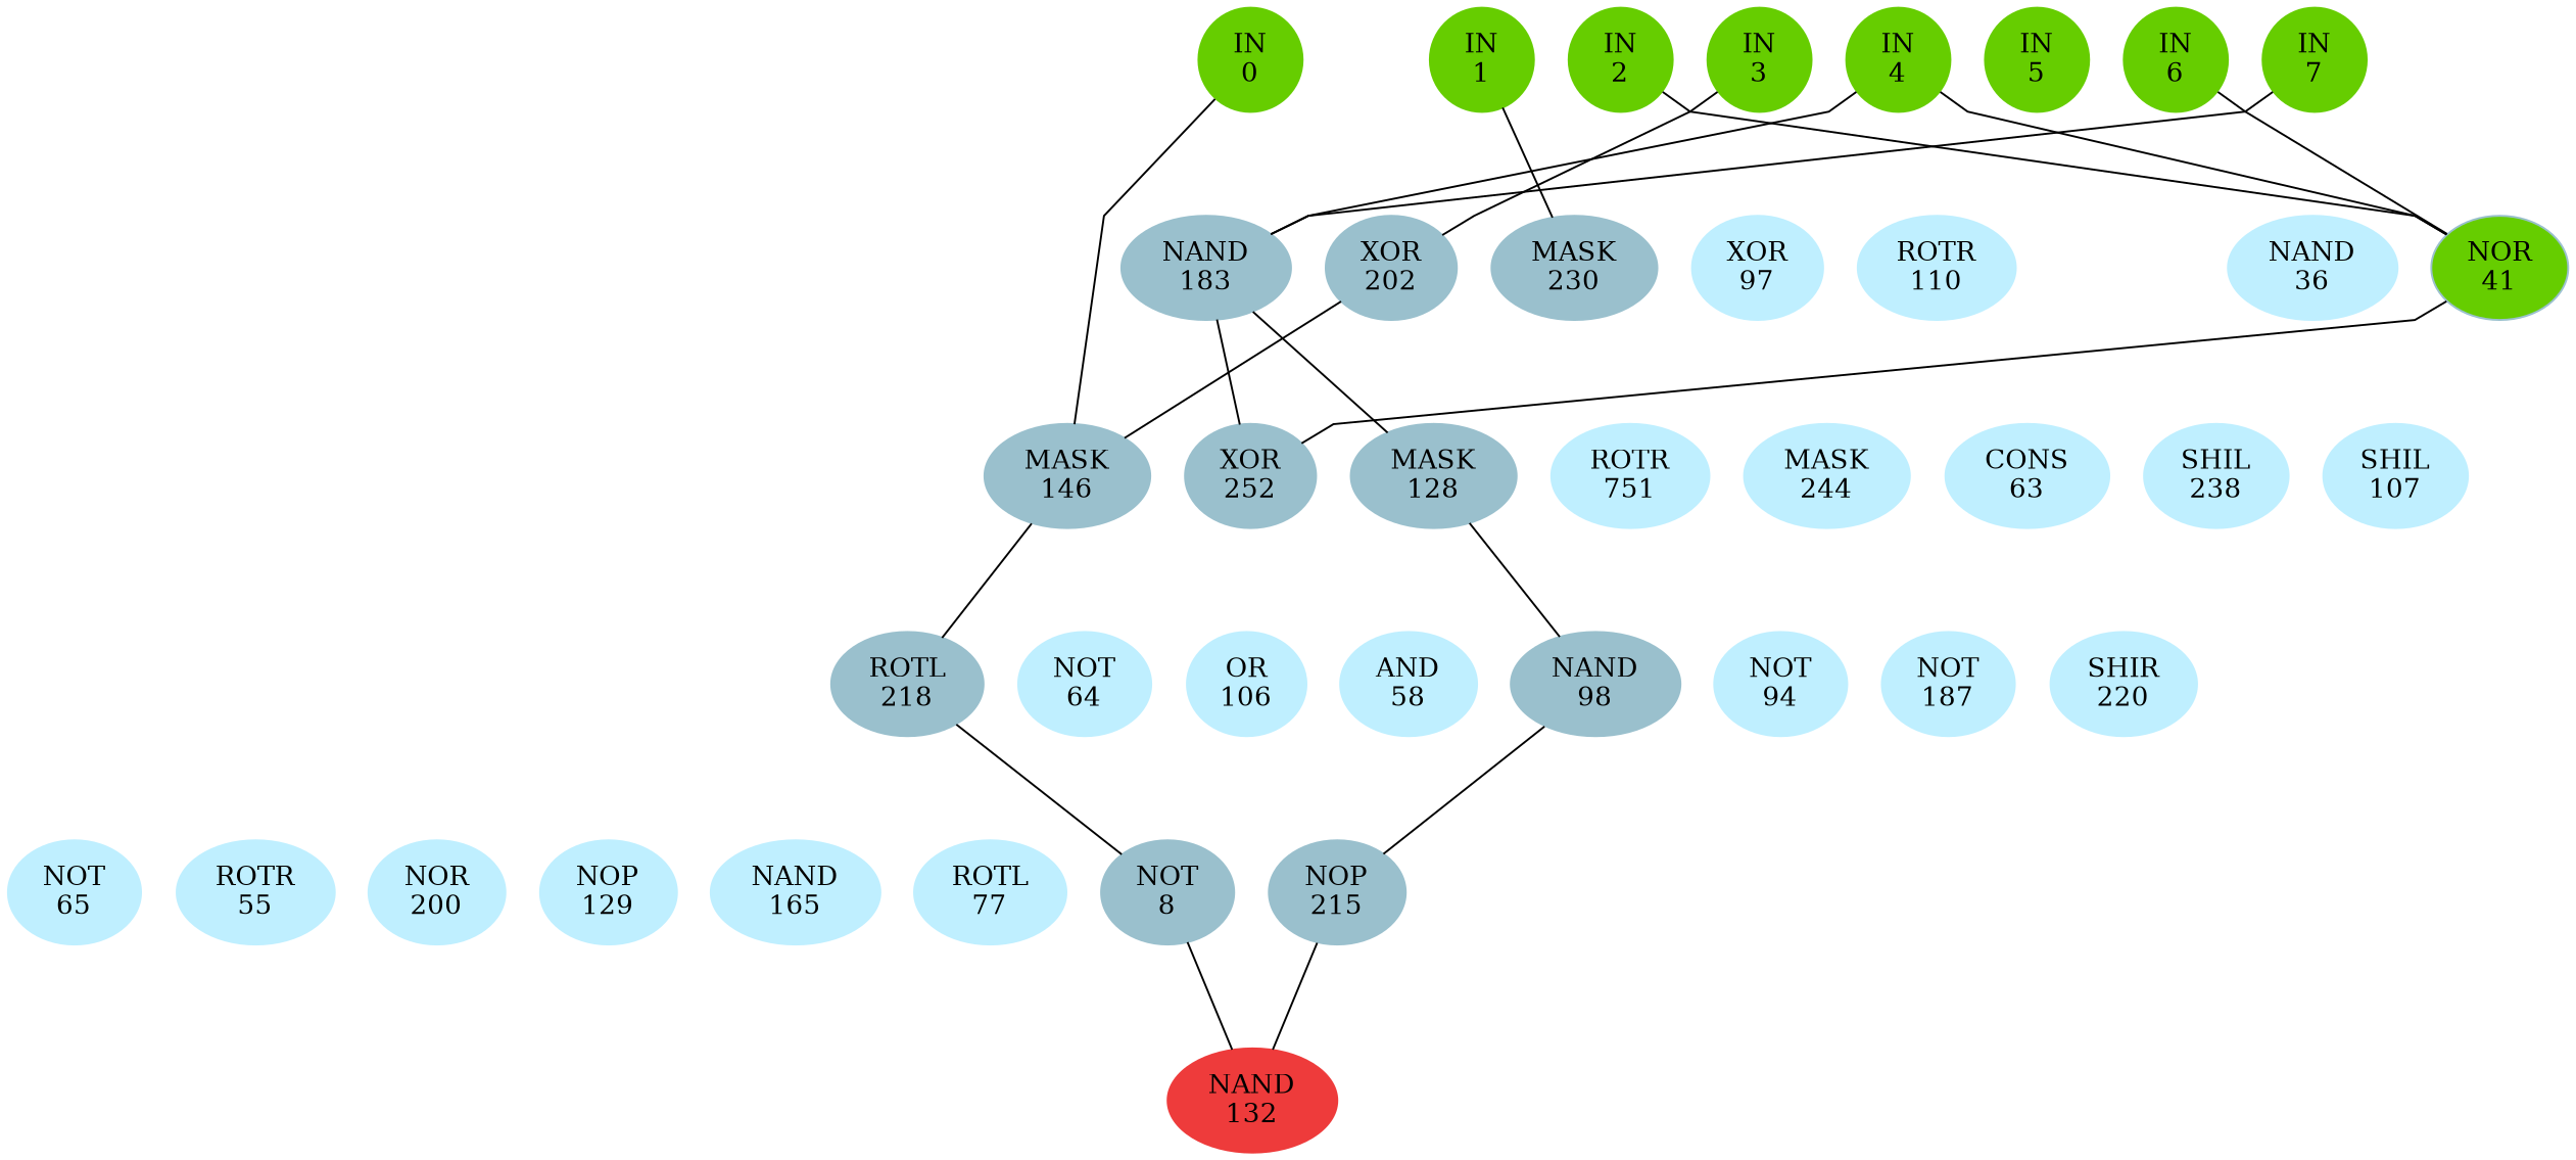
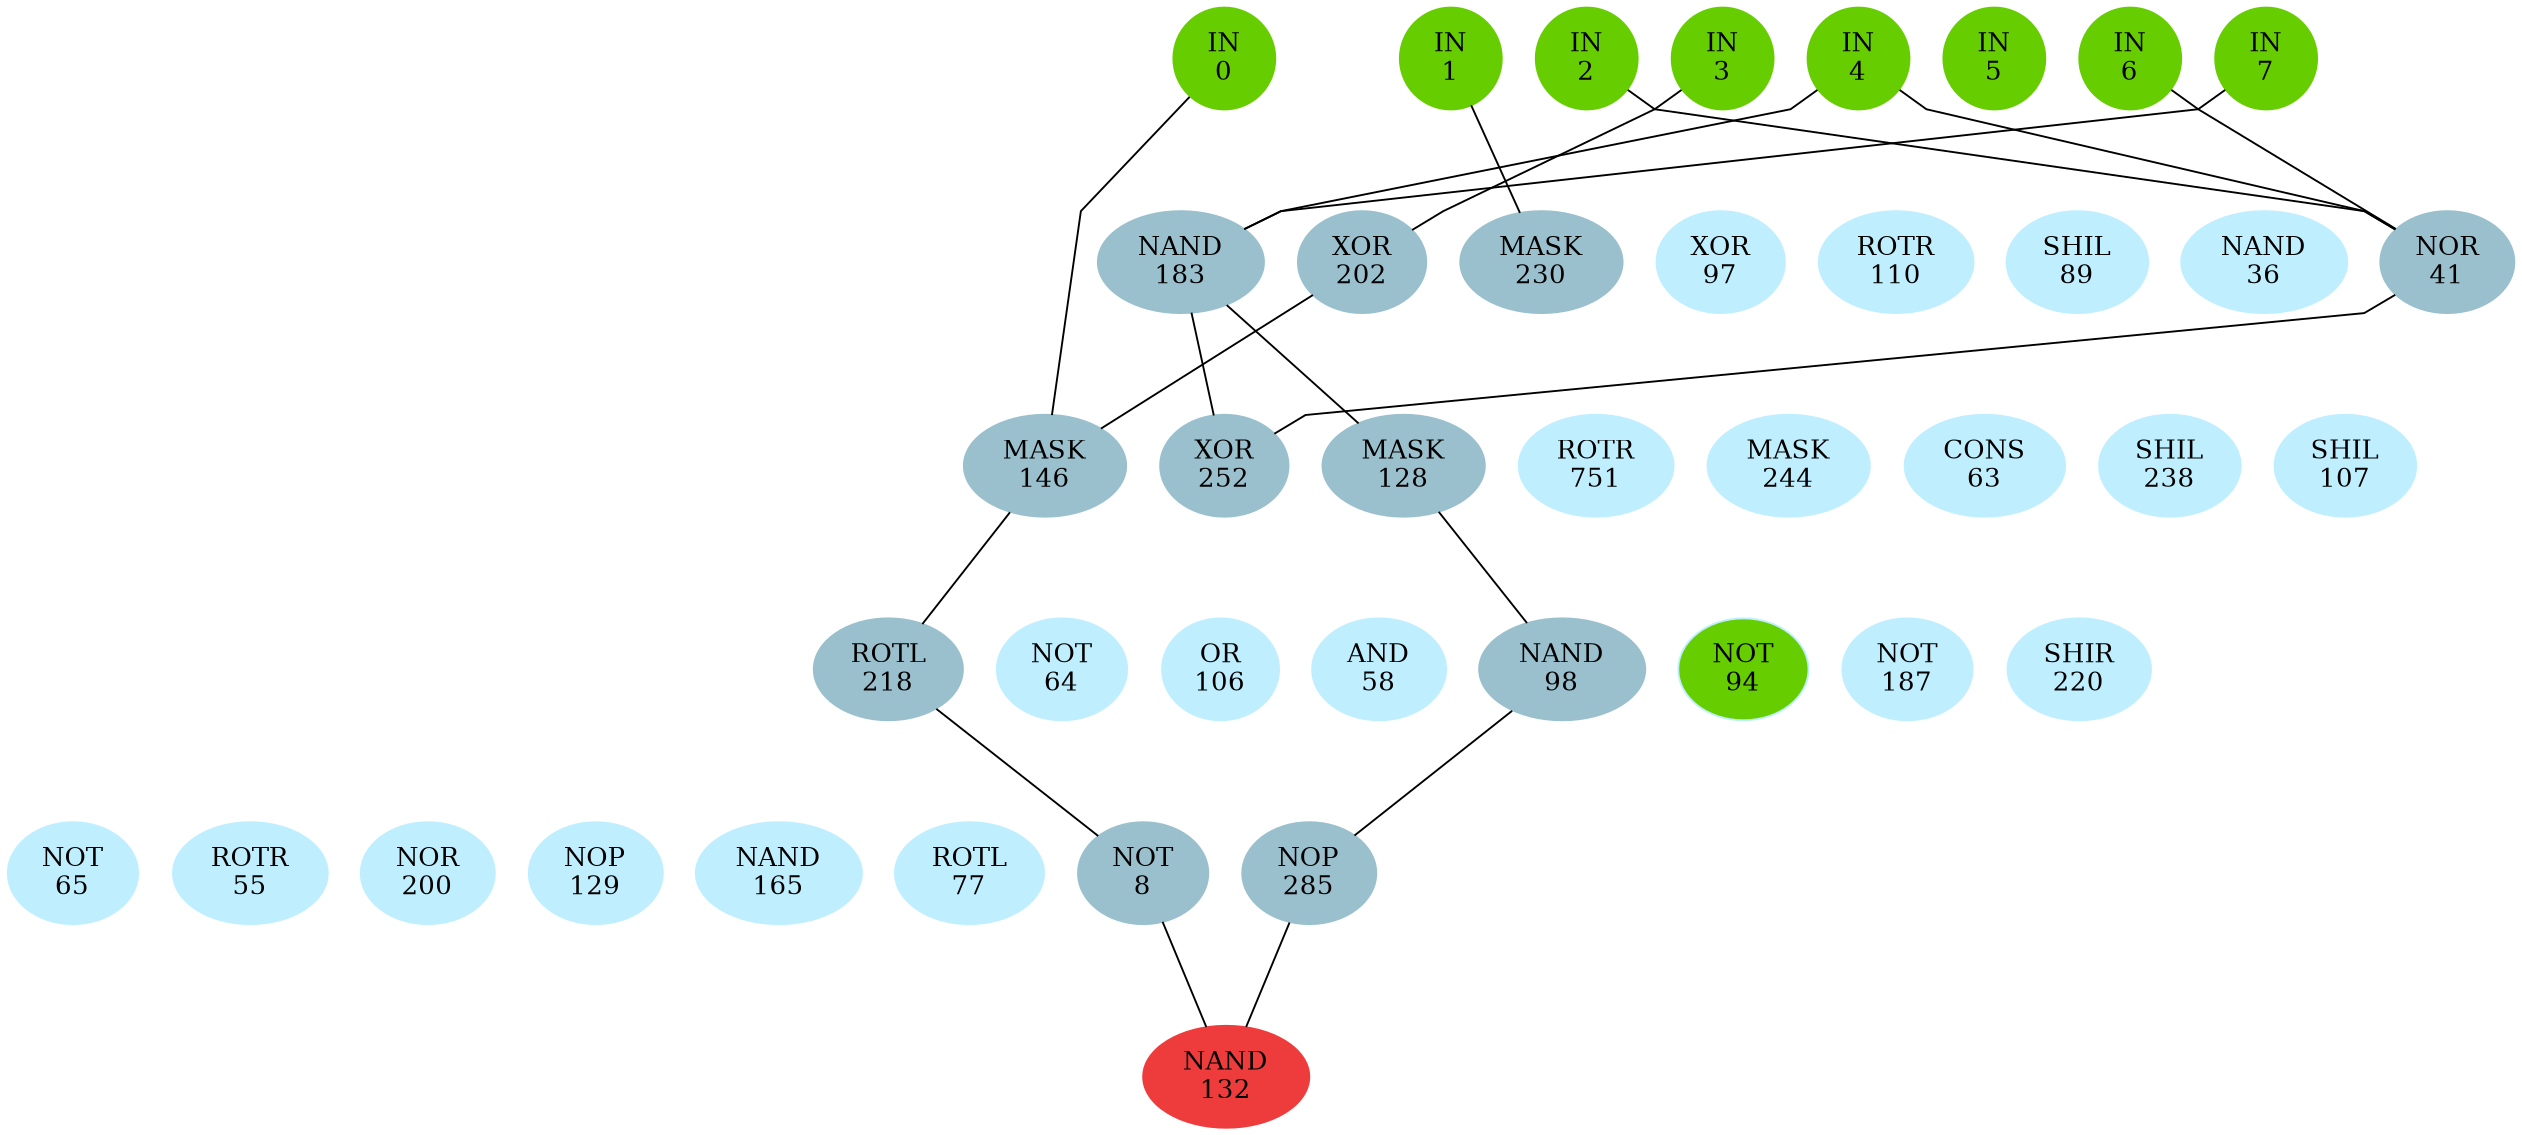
  graph {
    ordering=out
    rankdir=BT
    ranksep=0.75
    splines=polyline
    node [color=lightblue1 style=filled]
    edge [style=invis]
    n1 [color=chartreuse3 label="IN\n0"]
    n2 [color=chartreuse3 label="IN\n1"]
    n3 [color=chartreuse3 label="IN\n2"]
    n4 [color=chartreuse3 label="IN\n3"]
    n5 [color=chartreuse3 label="IN\n4"]
    n6 [color=chartreuse3 label="IN\n5"]
    n7 [color=chartreuse3 label="IN\n6"]
    n8 [color=chartreuse3 label="IN\n7"]
    n9 [color=lightblue3 label="NAND\n183"]
    n10 [color=lightblue3 label="XOR\n202"]
    n11 [color=lightblue3 label="MASK\n230"]
    n12 [label="XOR\n97"]
    n13 [label="ROTR\n110"]
+   n14 [label="SHIL\n89"]
    n15 [label="NAND\n36"]
-   n16 [color=lightblue3 label="NOR\n41" fillcolor=chartreuse3]
+   n16 [color=lightblue3 label="NOR\n41"]
    n17 [color=lightblue3 label="MASK\n146"]
    n18 [color=lightblue3 label="XOR\n252"]
    n19 [color=lightblue3 label="MASK\n128"]
    n20 [label="ROTR\n751"]
    n21 [label="MASK\n244"]
    n22 [label="CONS\n63"]
    n23 [label="SHIL\n238"]
    n24 [label="SHIL\n107"]
    n25 [color=lightblue3 label="ROTL\n218"]
    n26 [label="NOT\n64"]
    n27 [label="OR\n106"]
    n28 [label="AND\n58"]
    n29 [color=lightblue3 label="NAND\n98"]
-   n30 [label="NOT\n94"]
+   n30 [label="NOT\n94" fillcolor=chartreuse3]
    n31 [label="NOT\n187"]
    n32 [label="SHIR\n220"]
    n33 [label="NOT\n65"]
    n34 [label="ROTR\n55"]
    n35 [label="NOR\n200"]
    n36 [label="NOP\n129"]
    n37 [label="NAND\n165"]
    n38 [label="ROTL\n77"]
    n39 [color=lightblue3 label="NOT\n8"]
-   n40 [color=lightblue3 label="NOP\n215"]
+   n40 [color=lightblue3 label="NOP\n285"]
    n41 [color=brown2 label="NAND\n132"]
    subgraph sub_1 {
      rank=same
      n1
      n2
      n3
      n4
      n5
      n6
      n7
      n8
    }
    subgraph sub_2 {
      rank=same
      n9
      n10
      n11
      n12
      n13
+     n14
      n15
      n16
    }
    subgraph sub_3 {
      rank=same
      n17
      n18
      n19
      n20
      n21
      n22
      n23
      n24
    }
    subgraph sub_4 {
      rank=same
      n25
      n26
      n27
      n28
      n29
      n30
      n31
      n32
    }
    subgraph sub_5 {
      rank=same
      n33
      n34
      n35
      n36
      n37
      n38
      n39
      n40
    }
    subgraph sub_6 {
      rank=same
      n41
    }
    n1 -- n2
    n2 -- n3
    n3 -- n4
    n4 -- n5
    n5 -- n6
    n6 -- n7
    n7 -- n8
    n9 -- n5 [style=solid]
    n9 -- n8 [style=solid]
    n9 -- n10
    n10 -- n4 [style=solid]
    n10 -- n11
    n11 -- n2 [style=solid]
    n11 -- n12
    n12 -- n13
+   n13 -- n14
+   n14 -- n15
    n15 -- n16
    n16 -- n3 [style=solid]
    n16 -- n5 [style=solid]
    n16 -- n7 [style=solid]
    n17 -- n1 [style=solid]
    n17 -- n10 [style=solid]
    n17 -- n18
    n18 -- n9 [style=solid]
    n18 -- n16 [style=solid]
    n18 -- n19
    n19 -- n9 [style=solid]
    n19 -- n20
    n20 -- n21
    n21 -- n22
    n22 -- n23
    n23 -- n24
    n25 -- n17 [style=solid]
    n25 -- n26
    n26 -- n27
    n27 -- n28
    n28 -- n29
    n29 -- n19 [style=solid]
    n29 -- n30
    n30 -- n31
    n31 -- n32
    n33 -- n34
    n34 -- n35
    n35 -- n36
    n36 -- n37
    n37 -- n38
    n38 -- n39
    n39 -- n25 [style=solid]
    n39 -- n40
    n40 -- n29 [style=solid]
    n41 -- n39 [style=solid]
    n41 -- n40 [style=solid]
    n41 -- n41
  }
